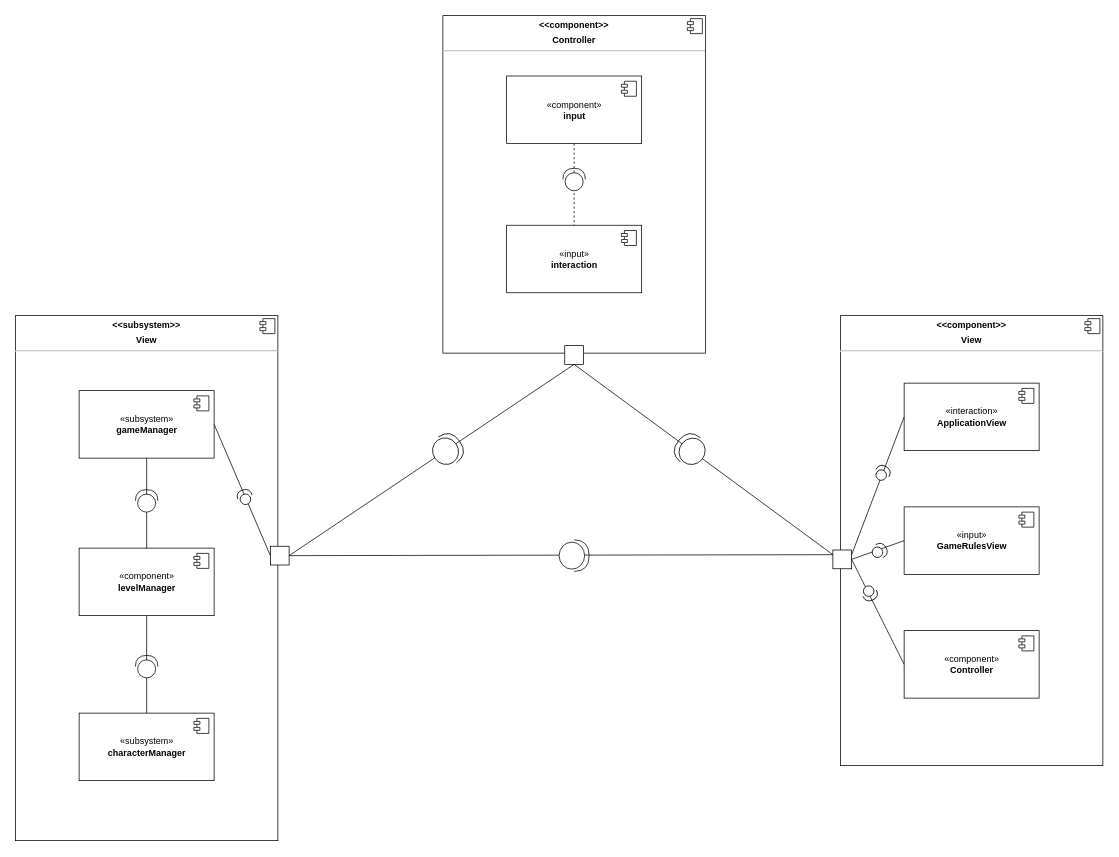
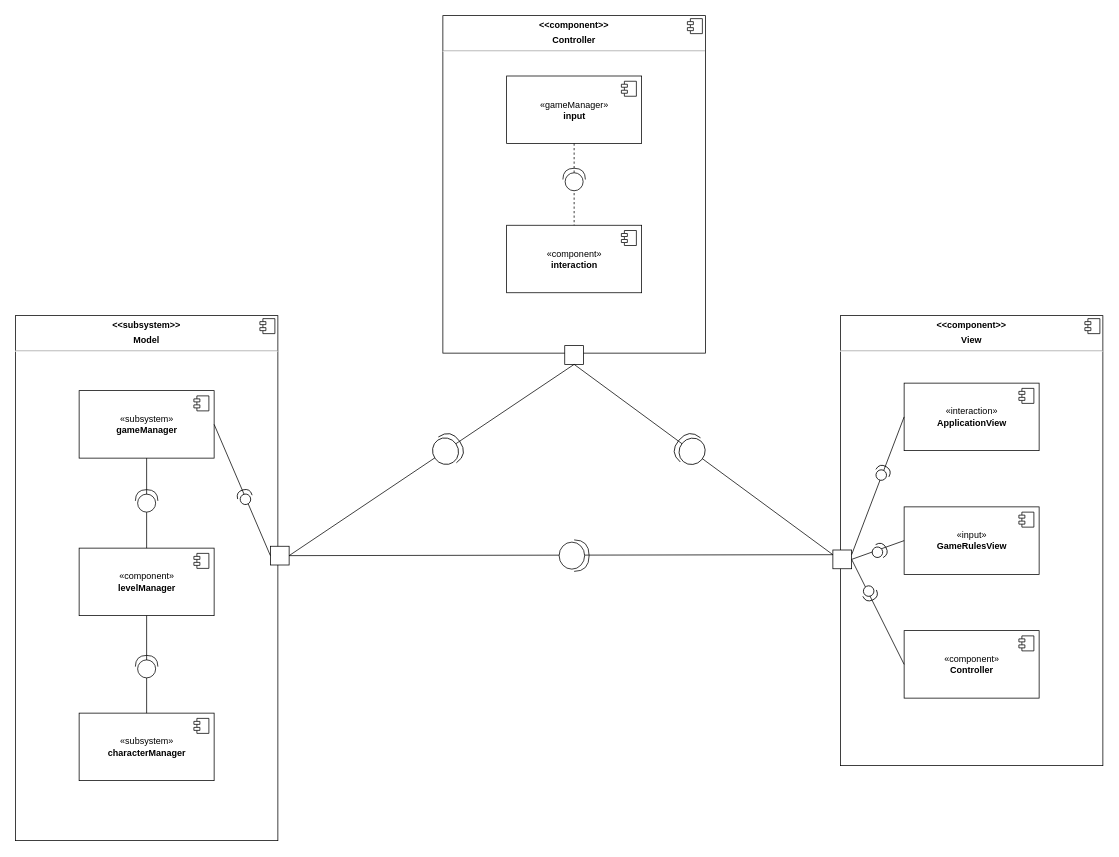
  <mxCell id="0" />
  <mxCell id="1" parent="0" />
  <mxCell id="2" value="&lt;p style=&quot;margin: 0px ; margin-top: 6px ; text-align: center&quot;&gt;&lt;b&gt;&amp;lt;&amp;lt;component&amp;gt;&amp;gt;&lt;/b&gt;&lt;/p&gt;&lt;p style=&quot;margin: 0px ; margin-top: 6px ; text-align: center&quot;&gt;&lt;b&gt;Controller&lt;/b&gt;&lt;/p&gt;&lt;hr&gt;&lt;p style=&quot;margin: 0px ; margin-left: 8px&quot;&gt;&lt;br&gt;&lt;/p&gt;" style="align=left;overflow=fill;html=1;dropTarget=0;" vertex="1" parent="1"><mxGeometry x="590" y="20" width="350" height="450" as="geometry" /></mxCell>
  <mxCell id="3" value="" style="shape=component;jettyWidth=8;jettyHeight=4;" vertex="1" parent="2"><mxGeometry x="1" width="20" height="20" relative="1" as="geometry"><mxPoint x="-24" y="4" as="offset" /></mxGeometry></mxCell>
- <mxCell id="4" value="«component»&lt;br&gt;&lt;b&gt;input&lt;/b&gt;" style="html=1;dropTarget=0;" vertex="1" parent="1"><mxGeometry x="675" y="100.5" width="180" height="90" as="geometry" /></mxCell>
+ <mxCell id="4" value="«gameManager»&lt;br&gt;&lt;b&gt;input&lt;/b&gt;" style="html=1;dropTarget=0;" vertex="1" parent="1"><mxGeometry x="675" y="100.5" width="180" height="90" as="geometry" /></mxCell>
  <mxCell id="5" value="" style="shape=module;jettyWidth=8;jettyHeight=4;" vertex="1" parent="4"><mxGeometry x="1" width="20" height="20" relative="1" as="geometry"><mxPoint x="-27" y="7" as="offset" /></mxGeometry></mxCell>
- <mxCell id="6" value="«input»&lt;br&gt;&lt;b&gt;interaction&lt;/b&gt;" style="html=1;dropTarget=0;" vertex="1" parent="1"><mxGeometry x="675" y="299.5" width="180" height="90" as="geometry" /></mxCell>
+ <mxCell id="6" value="«component»&lt;br&gt;&lt;b&gt;interaction&lt;/b&gt;" style="html=1;dropTarget=0;" vertex="1" parent="1"><mxGeometry x="675" y="299.5" width="180" height="90" as="geometry" /></mxCell>
  <mxCell id="7" value="" style="shape=module;jettyWidth=8;jettyHeight=4;" vertex="1" parent="6"><mxGeometry x="1" width="20" height="20" relative="1" as="geometry"><mxPoint x="-27" y="7" as="offset" /></mxGeometry></mxCell>
  <mxCell id="8" value="" style="endArrow=none;html=1;rounded=0;exitX=0.5;exitY=1;exitDx=0;exitDy=0;dashed=1;" edge="1" parent="1" source="4" target="6"><mxGeometry width="50" height="50" relative="1" as="geometry"><mxPoint x="405" y="283.5" as="sourcePoint" /><mxPoint x="455" y="233.5" as="targetPoint" /></mxGeometry></mxCell>
  <mxCell id="9" value="" style="shape=providedRequiredInterface;html=1;verticalLabelPosition=bottom;sketch=0;rotation=-90;" vertex="1" parent="1"><mxGeometry x="750" y="223.5" width="30" height="30" as="geometry" /></mxCell>
  <mxCell id="10" value="&lt;p style=&quot;margin: 0px ; margin-top: 6px ; text-align: center&quot;&gt;&lt;b&gt;&amp;lt;&amp;lt;component&amp;gt;&amp;gt;&lt;/b&gt;&lt;/p&gt;&lt;p style=&quot;margin: 0px ; margin-top: 6px ; text-align: center&quot;&gt;&lt;b&gt;View&lt;/b&gt;&lt;/p&gt;&lt;hr&gt;&lt;p style=&quot;margin: 0px ; margin-left: 8px&quot;&gt;&lt;br&gt;&lt;/p&gt;" style="align=left;overflow=fill;html=1;dropTarget=0;" vertex="1" parent="1"><mxGeometry x="1120" y="420" width="350" height="600" as="geometry" /></mxCell>
  <mxCell id="11" value="" style="shape=component;jettyWidth=8;jettyHeight=4;" vertex="1" parent="10"><mxGeometry x="1" width="20" height="20" relative="1" as="geometry"><mxPoint x="-24" y="4" as="offset" /></mxGeometry></mxCell>
  <mxCell id="12" value="«interaction»&lt;br&gt;&lt;b&gt;ApplicationView&lt;/b&gt;" style="html=1;dropTarget=0;" vertex="1" parent="1"><mxGeometry x="1205" y="510" width="180" height="90" as="geometry" /></mxCell>
  <mxCell id="13" value="" style="shape=module;jettyWidth=8;jettyHeight=4;" vertex="1" parent="12"><mxGeometry x="1" width="20" height="20" relative="1" as="geometry"><mxPoint x="-27" y="7" as="offset" /></mxGeometry></mxCell>
  <mxCell id="14" value="«input»&lt;br&gt;&lt;b&gt;GameRulesView&lt;/b&gt;" style="html=1;dropTarget=0;" vertex="1" parent="1"><mxGeometry x="1205" y="675" width="180" height="90" as="geometry" /></mxCell>
  <mxCell id="15" value="" style="shape=module;jettyWidth=8;jettyHeight=4;" vertex="1" parent="14"><mxGeometry x="1" width="20" height="20" relative="1" as="geometry"><mxPoint x="-27" y="7" as="offset" /></mxGeometry></mxCell>
  <mxCell id="16" value="«component»&lt;br&gt;&lt;b&gt;Controller&lt;/b&gt;" style="html=1;dropTarget=0;" vertex="1" parent="1"><mxGeometry x="1205" y="840" width="180" height="90" as="geometry" /></mxCell>
  <mxCell id="17" value="" style="shape=module;jettyWidth=8;jettyHeight=4;" vertex="1" parent="16"><mxGeometry x="1" width="20" height="20" relative="1" as="geometry"><mxPoint x="-27" y="7" as="offset" /></mxGeometry></mxCell>
- <mxCell id="18" value="&lt;p style=&quot;margin: 0px ; margin-top: 6px ; text-align: center&quot;&gt;&lt;b&gt;&amp;lt;&amp;lt;subsystem&amp;gt;&amp;gt;&lt;/b&gt;&lt;/p&gt;&lt;p style=&quot;margin: 0px ; margin-top: 6px ; text-align: center&quot;&gt;&lt;b&gt;View&lt;/b&gt;&lt;/p&gt;&lt;hr&gt;&lt;p style=&quot;margin: 0px ; margin-left: 8px&quot;&gt;&lt;br&gt;&lt;/p&gt;" style="align=left;overflow=fill;html=1;dropTarget=0;" vertex="1" parent="1"><mxGeometry x="20" y="420" width="350" height="700" as="geometry" /></mxCell>
+ <mxCell id="18" value="&lt;p style=&quot;margin: 0px ; margin-top: 6px ; text-align: center&quot;&gt;&lt;b&gt;&amp;lt;&amp;lt;subsystem&amp;gt;&amp;gt;&lt;/b&gt;&lt;/p&gt;&lt;p style=&quot;margin: 0px ; margin-top: 6px ; text-align: center&quot;&gt;&lt;b&gt;Model&lt;/b&gt;&lt;/p&gt;&lt;hr&gt;&lt;p style=&quot;margin: 0px ; margin-left: 8px&quot;&gt;&lt;br&gt;&lt;/p&gt;" style="align=left;overflow=fill;html=1;dropTarget=0;" vertex="1" parent="1"><mxGeometry x="20" y="420" width="350" height="700" as="geometry" /></mxCell>
  <mxCell id="19" value="" style="shape=component;jettyWidth=8;jettyHeight=4;" vertex="1" parent="18"><mxGeometry x="1" width="20" height="20" relative="1" as="geometry"><mxPoint x="-24" y="4" as="offset" /></mxGeometry></mxCell>
  <mxCell id="20" value="«subsystem»&lt;br&gt;&lt;b&gt;characterManager&lt;/b&gt;" style="html=1;dropTarget=0;" vertex="1" parent="1"><mxGeometry x="105" y="950" width="180" height="90" as="geometry" /></mxCell>
  <mxCell id="21" value="" style="shape=module;jettyWidth=8;jettyHeight=4;" vertex="1" parent="20"><mxGeometry x="1" width="20" height="20" relative="1" as="geometry"><mxPoint x="-27" y="7" as="offset" /></mxGeometry></mxCell>
  <mxCell id="22" value="«component»&lt;br&gt;&lt;b&gt;levelManager&lt;/b&gt;&lt;span style=&quot;color: rgba(0 , 0 , 0 , 0) ; font-family: monospace ; font-size: 0px&quot;&gt;%3CmxGraphModel%3E%3Croot%3E%3CmxCell%20id%3D%220%22%2F%3E%3CmxCell%20id%3D%221%22%20parent%3D%220%22%2F%3E%3CmxCell%20id%3D%222%22%20value%3D%22%C2%ABcomponent%C2%BB%26lt%3Bbr%26gt%3B%26lt%3Bb%26gt%3BcharacterManager%26lt%3B%2Fb%26gt%3B%22%20style%3D%22html%3D1%3BdropTarget%3D0%3B%22%20vertex%3D%221%22%20parent%3D%221%22%3E%3CmxGeometry%20x%3D%222020%22%20y%3D%22564%22%20width%3D%22180%22%20height%3D%2290%22%20as%3D%22geometry%22%2F%3E%3C%2FmxCell%3E%3CmxCell%20id%3D%223%22%20value%3D%22%22%20style%3D%22shape%3Dmodule%3BjettyWidth%3D8%3BjettyHeight%3D4%3B%22%20vertex%3D%221%22%20parent%3D%222%22%3E%3CmxGeometry%20x%3D%221%22%20width%3D%2220%22%20height%3D%2220%22%20relative%3D%221%22%20as%3D%22geometry%22%3E%3CmxPoint%20x%3D%22-27%22%20y%3D%227%22%20as%3D%22offset%22%2F%3E%3C%2FmxGeometry%3E%3C%2FmxCell%3E%3C%2Froot%3E%3C%2FmxGraphModel%3E&lt;/span&gt;" style="html=1;dropTarget=0;" vertex="1" parent="1"><mxGeometry x="105" y="730" width="180" height="90" as="geometry" /></mxCell>
  <mxCell id="23" value="" style="shape=module;jettyWidth=8;jettyHeight=4;" vertex="1" parent="22"><mxGeometry x="1" width="20" height="20" relative="1" as="geometry"><mxPoint x="-27" y="7" as="offset" /></mxGeometry></mxCell>
  <mxCell id="24" value="«subsystem»&lt;br&gt;&lt;b&gt;gameManager&lt;/b&gt;" style="html=1;dropTarget=0;" vertex="1" parent="1"><mxGeometry x="105" y="520" width="180" height="90" as="geometry" /></mxCell>
  <mxCell id="25" value="" style="shape=module;jettyWidth=8;jettyHeight=4;" vertex="1" parent="24"><mxGeometry x="1" width="20" height="20" relative="1" as="geometry"><mxPoint x="-27" y="7" as="offset" /></mxGeometry></mxCell>
  <mxCell id="26" value="" style="endArrow=none;html=1;rounded=0;entryX=0.5;entryY=1;entryDx=0;entryDy=0;exitX=0.5;exitY=0;exitDx=0;exitDy=0;" edge="1" parent="1" source="22" target="24"><mxGeometry width="50" height="50" relative="1" as="geometry"><mxPoint x="325" y="710" as="sourcePoint" /><mxPoint x="375" y="660" as="targetPoint" /></mxGeometry></mxCell>
  <mxCell id="27" value="" style="shape=providedRequiredInterface;html=1;verticalLabelPosition=bottom;sketch=0;rotation=-90;" vertex="1" parent="1"><mxGeometry x="180" y="652" width="30" height="30" as="geometry" /></mxCell>
  <mxCell id="28" value="" style="endArrow=none;html=1;rounded=0;exitX=0.5;exitY=0;exitDx=0;exitDy=0;entryX=0.5;entryY=1;entryDx=0;entryDy=0;" edge="1" parent="1" source="20" target="22"><mxGeometry width="50" height="50" relative="1" as="geometry"><mxPoint x="195" y="940" as="sourcePoint" /><mxPoint x="225" y="840" as="targetPoint" /></mxGeometry></mxCell>
  <mxCell id="29" value="" style="shape=providedRequiredInterface;html=1;verticalLabelPosition=bottom;sketch=0;rotation=-90;" vertex="1" parent="1"><mxGeometry x="180" y="873" width="30" height="30" as="geometry" /></mxCell>
  <mxCell id="30" value="" style="whiteSpace=wrap;html=1;aspect=fixed;" vertex="1" parent="1"><mxGeometry x="752.5" y="460" width="25" height="25" as="geometry" /></mxCell>
  <mxCell id="31" value="" style="whiteSpace=wrap;html=1;aspect=fixed;" vertex="1" parent="1"><mxGeometry x="1110" y="732.5" width="25" height="25" as="geometry" /></mxCell>
  <mxCell id="32" value="" style="endArrow=none;html=1;rounded=0;entryX=0;entryY=0.5;entryDx=0;entryDy=0;exitX=1;exitY=0.25;exitDx=0;exitDy=0;" edge="1" parent="1" source="31" target="12"><mxGeometry width="50" height="50" relative="1" as="geometry"><mxPoint x="1150" y="682" as="sourcePoint" /><mxPoint x="1200" y="632" as="targetPoint" /></mxGeometry></mxCell>
  <mxCell id="33" value="" style="endArrow=none;html=1;rounded=0;entryX=0;entryY=0.5;entryDx=0;entryDy=0;exitX=1;exitY=0.5;exitDx=0;exitDy=0;startArrow=none;" edge="1" parent="1" source="31" target="14"><mxGeometry width="50" height="50" relative="1" as="geometry"><mxPoint x="1182" y="737.5" as="sourcePoint" /><mxPoint x="1180" y="760" as="targetPoint" /></mxGeometry></mxCell>
  <mxCell id="34" value="" style="endArrow=none;html=1;rounded=0;entryX=0;entryY=0.5;entryDx=0;entryDy=0;exitX=1;exitY=0.5;exitDx=0;exitDy=0;" edge="1" parent="1" source="31" target="16"><mxGeometry width="50" height="50" relative="1" as="geometry"><mxPoint x="1140" y="840" as="sourcePoint" /><mxPoint x="1190" y="790" as="targetPoint" /></mxGeometry></mxCell>
  <mxCell id="35" value="" style="shape=providedRequiredInterface;html=1;verticalLabelPosition=bottom;sketch=0;rotation=-60;" vertex="1" parent="1"><mxGeometry x="1166" y="620" width="20" height="20" as="geometry" /></mxCell>
  <mxCell id="36" value="" style="shape=providedRequiredInterface;html=1;verticalLabelPosition=bottom;sketch=0;rotation=65;" vertex="1" parent="1"><mxGeometry x="1149" y="780" width="20" height="20" as="geometry" /></mxCell>
  <mxCell id="37" value="" style="whiteSpace=wrap;html=1;aspect=fixed;" vertex="1" parent="1"><mxGeometry x="360" y="727.5" width="25" height="25" as="geometry" /></mxCell>
  <mxCell id="38" value="" style="endArrow=none;html=1;rounded=0;entryX=1;entryY=0.5;entryDx=0;entryDy=0;exitX=0;exitY=0.5;exitDx=0;exitDy=0;" edge="1" parent="1" source="37" target="24"><mxGeometry width="50" height="50" relative="1" as="geometry"><mxPoint x="340" y="690" as="sourcePoint" /><mxPoint x="220" y="660" as="targetPoint" /></mxGeometry></mxCell>
  <mxCell id="39" value="" style="shape=providedRequiredInterface;html=1;verticalLabelPosition=bottom;sketch=0;rotation=-105;" vertex="1" parent="1"><mxGeometry x="316" y="652" width="20" height="20" as="geometry" /></mxCell>
  <mxCell id="40" value="" style="endArrow=none;html=1;rounded=0;entryX=0.5;entryY=1;entryDx=0;entryDy=0;exitX=0;exitY=0.25;exitDx=0;exitDy=0;" edge="1" parent="1" source="31" target="30"><mxGeometry width="50" height="50" relative="1" as="geometry"><mxPoint x="560" y="720" as="sourcePoint" /><mxPoint x="610" y="670" as="targetPoint" /></mxGeometry></mxCell>
  <mxCell id="41" value="" style="endArrow=none;html=1;rounded=0;exitX=1;exitY=0.5;exitDx=0;exitDy=0;entryX=0.5;entryY=1;entryDx=0;entryDy=0;" edge="1" parent="1" source="37" target="30"><mxGeometry width="50" height="50" relative="1" as="geometry"><mxPoint x="540" y="440" as="sourcePoint" /><mxPoint x="590" y="390" as="targetPoint" /></mxGeometry></mxCell>
  <mxCell id="42" value="" style="endArrow=none;html=1;rounded=0;exitX=1;exitY=0.5;exitDx=0;exitDy=0;entryX=0;entryY=0.25;entryDx=0;entryDy=0;" edge="1" parent="1" source="37" target="31"><mxGeometry width="50" height="50" relative="1" as="geometry"><mxPoint x="540" y="750" as="sourcePoint" /><mxPoint x="590" y="700" as="targetPoint" /></mxGeometry></mxCell>
  <mxCell id="43" value="" style="shape=providedRequiredInterface;html=1;verticalLabelPosition=bottom;sketch=0;rotation=-30;" vertex="1" parent="1"><mxGeometry x="1162" y="724" width="20" height="20" as="geometry" /></mxCell>
  <mxCell id="44" value="" style="shape=providedRequiredInterface;html=1;verticalLabelPosition=bottom;sketch=0;" vertex="1" parent="1"><mxGeometry x="745" y="719" width="40" height="42" as="geometry" /></mxCell>
  <mxCell id="45" value="" style="shape=providedRequiredInterface;html=1;verticalLabelPosition=bottom;sketch=0;rotation=-140;" vertex="1" parent="1"><mxGeometry x="900" y="578" width="40" height="42" as="geometry" /></mxCell>
  <mxCell id="46" value="" style="shape=providedRequiredInterface;html=1;verticalLabelPosition=bottom;sketch=0;rotation=-35;" vertex="1" parent="1"><mxGeometry x="576" y="578" width="40" height="42" as="geometry" /></mxCell>
